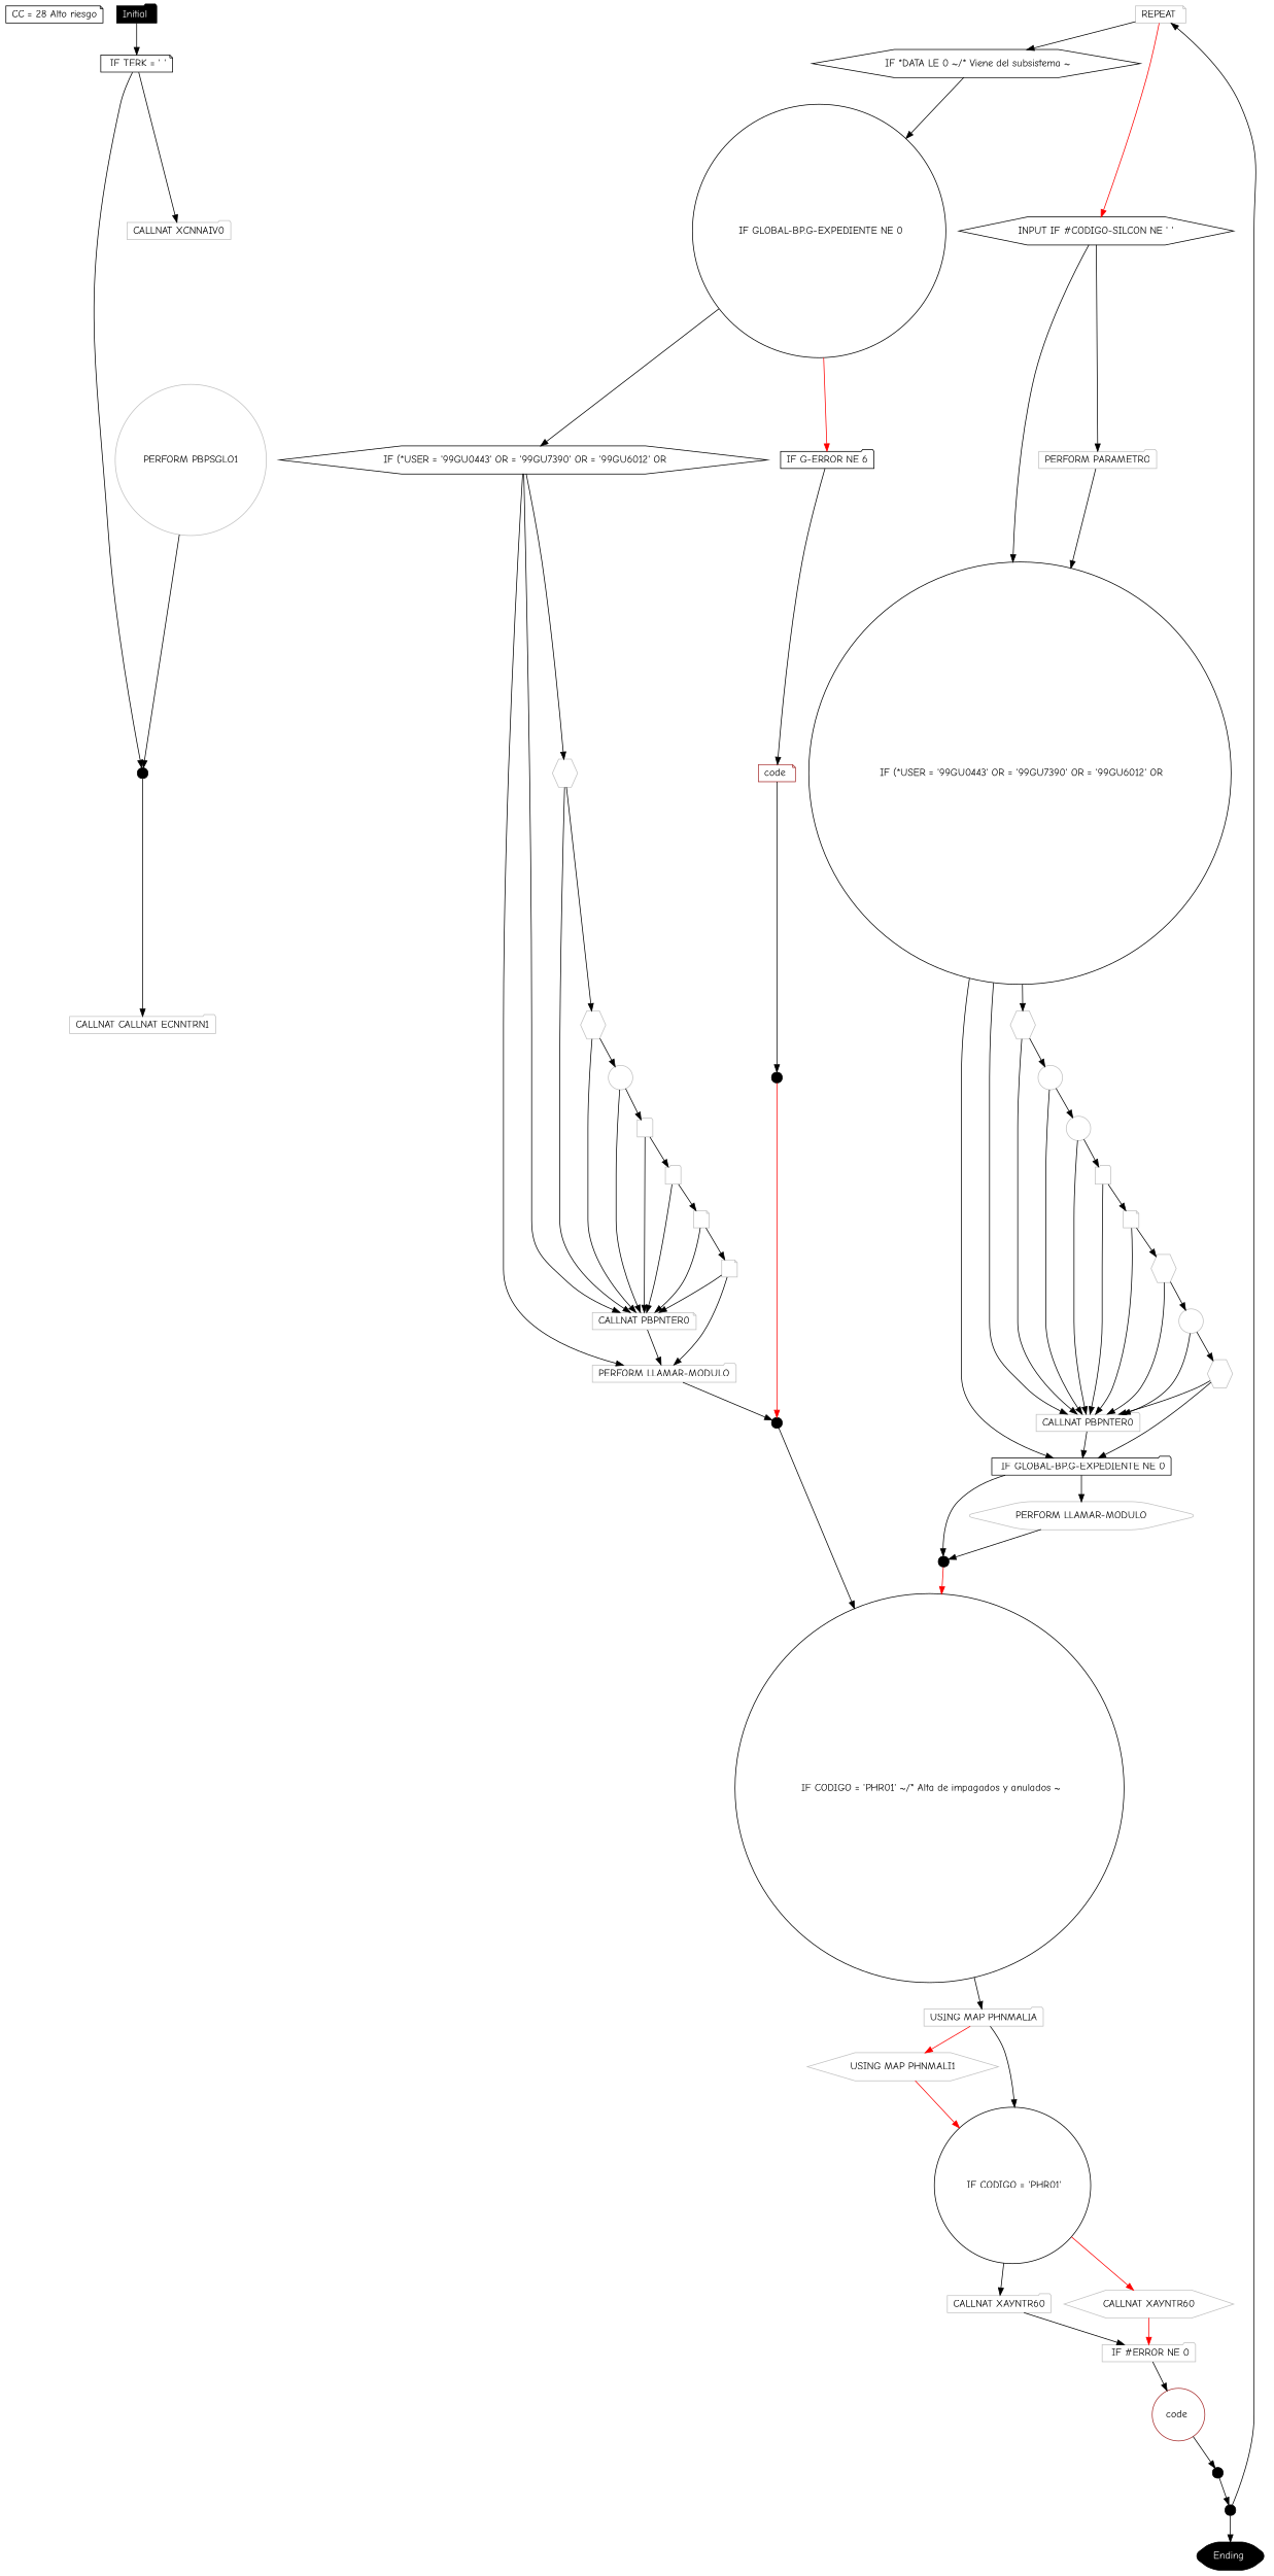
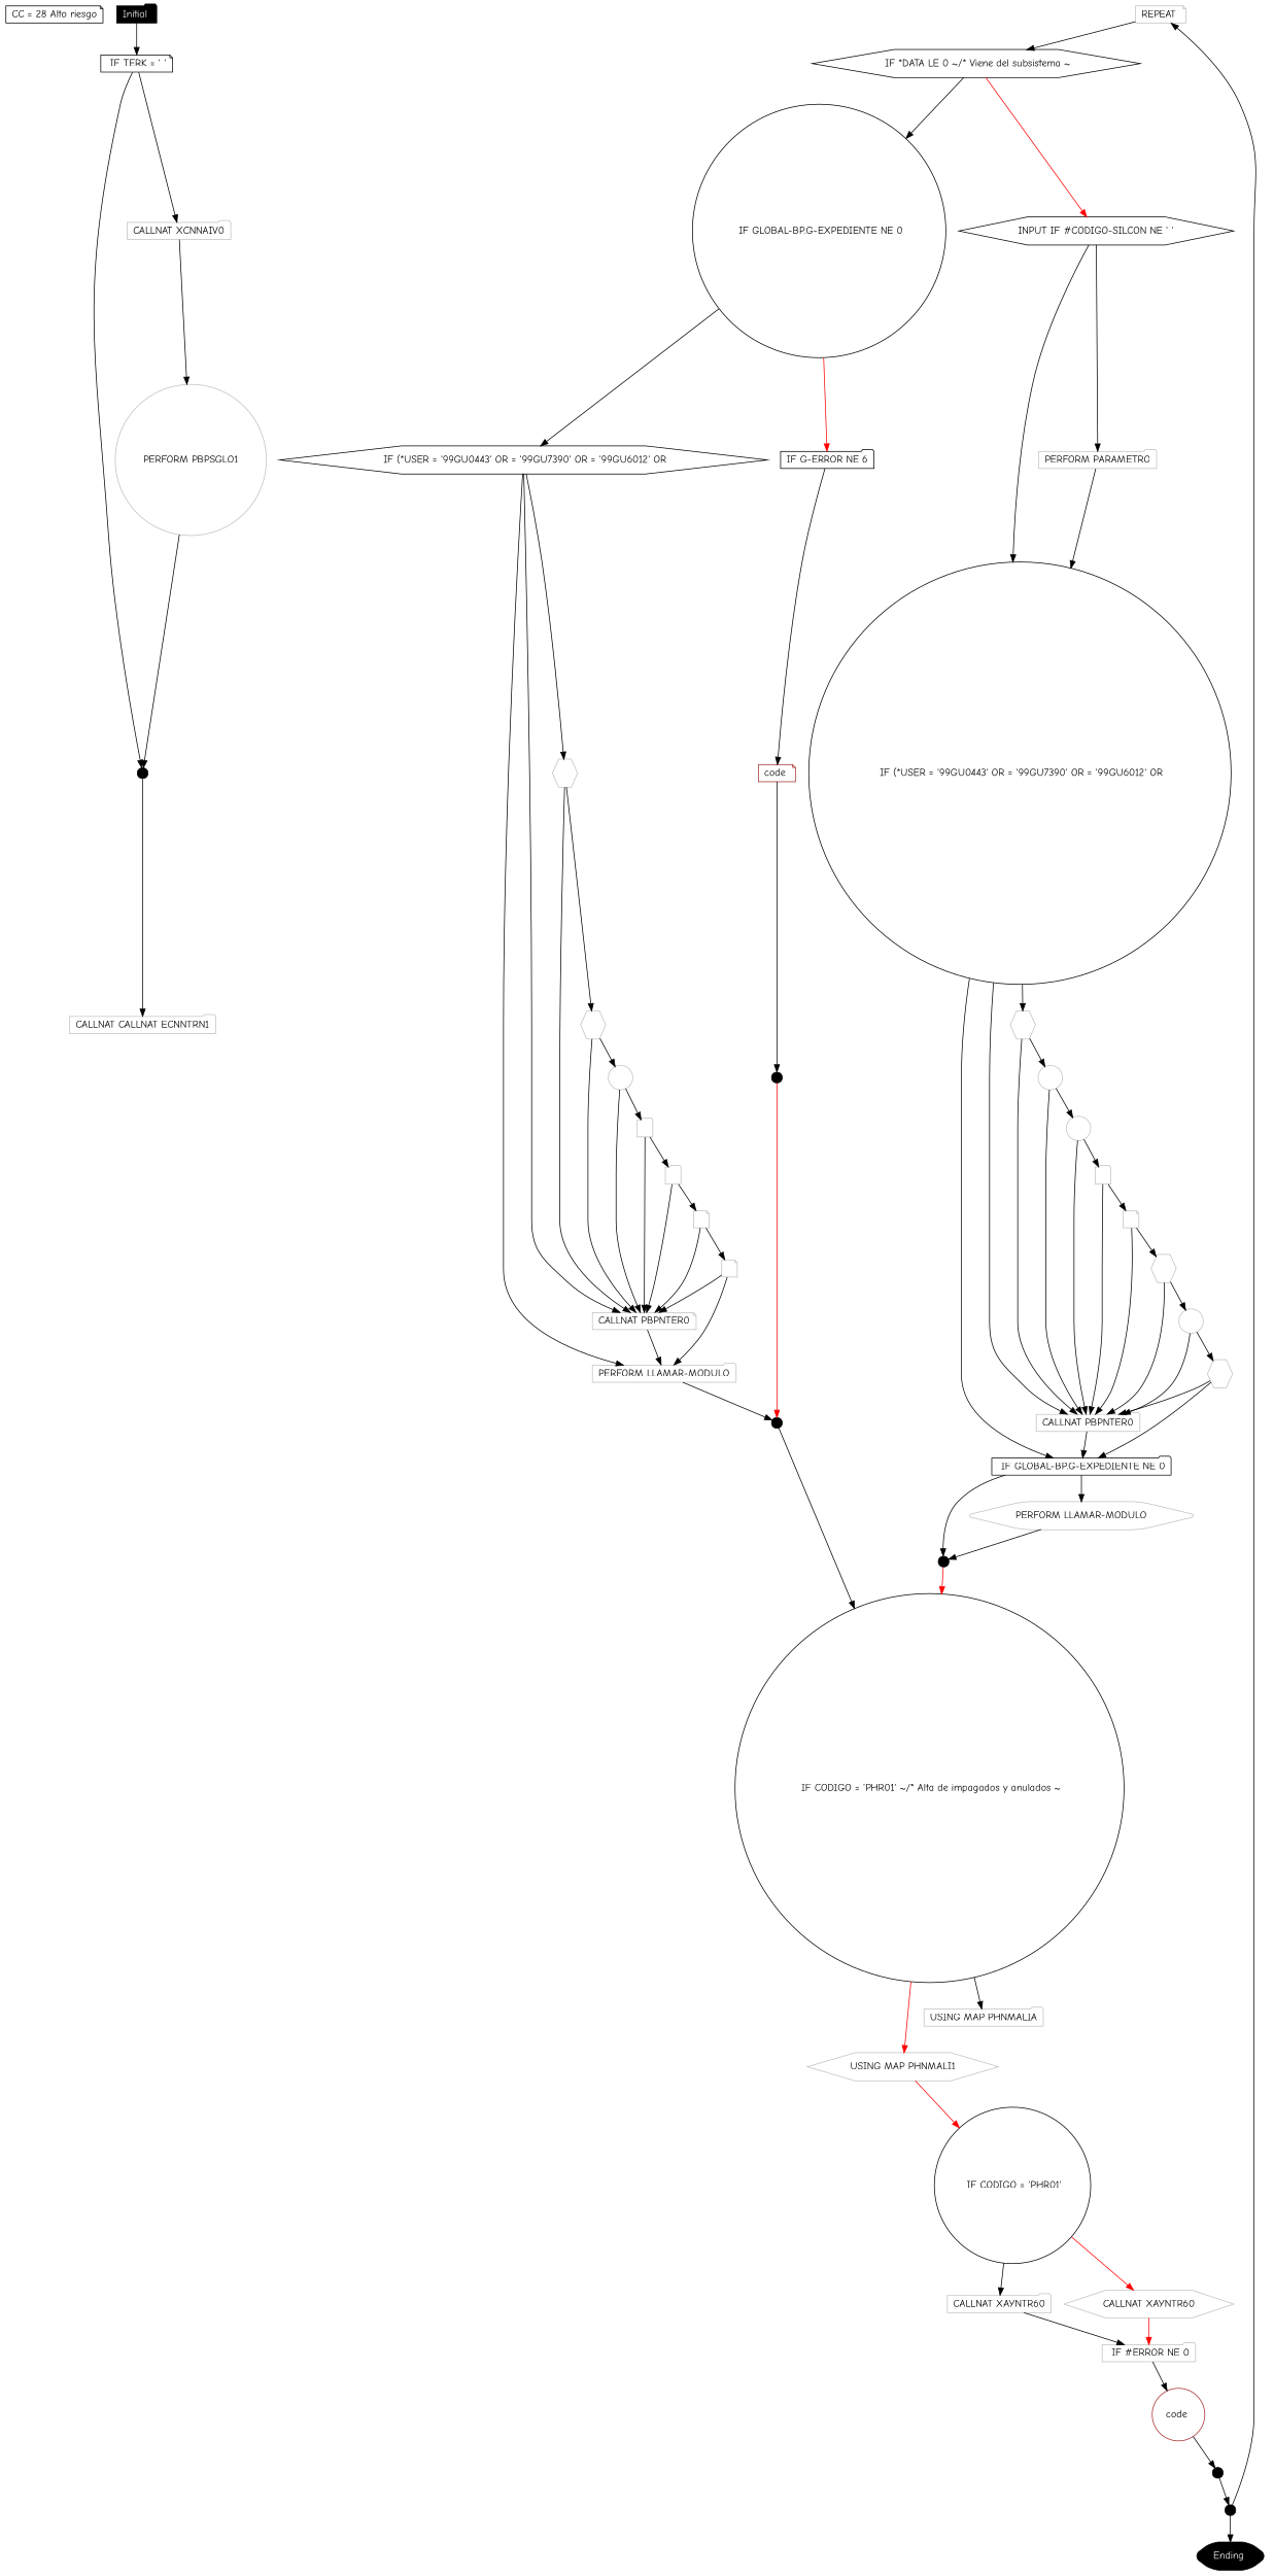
  digraph {
    beautify=true
    fontname="Comic Neue"
    node [color=grey fillcolor=white fontcolor=black fontname="Comic Neue" shape=folder]
    edge [color=black fontname="Comic Neue"]
    n1 [color=black height=.2 label="CC = 28 Alto riesgo" shape=note style="rounded, filled" width=.2]
    n2 [color=black height=.2 label=" IF TERK = ' '" shape=note width=.2]
    n3 [color=black fillcolor=black height=.2 label=" " shape=point style=rounded width=.2]
    n4 [height=.2 label="CALLNAT XCNNAIV0" style=rounded width=.2]
    n5 [height=.2 label="CALLNAT CALLNAT ECNNTRN1" style=rounded width=.2]
    n6 [height=.2 label="PERFORM PBPSGLO1" shape=circle style=rounded width=.2]
    n7 [color=black fillcolor=black fontcolor=white height=.2 label="Initial " style="rounded, filled" width=.2]
    n8 [height=.2 label="REPEAT " shape=note style=rounded width=.2]
    n9 [color=black height=.2 label=" IF *DATA LE 0 ~/* Viene del subsistema ~" shape=hexagon width=.2]
    n10 [color=black height=.2 label=" IF GLOBAL-BP.G-EXPEDIENTE NE 0" shape=circle width=.2]
    n11 [color=black height=.2 label="INPUT IF #CODIGO-SILCON NE ' '" shape=hexagon width=.2]
    n12 [color=black fillcolor=black height=.2 label=" " shape=point style=rounded width=.2]
    n13 [color=black fillcolor=black fontcolor=white height=.2 label="Ending " shape=hexagon style="rounded, filled" width=.2]
    n14 [color=black height=.2 label=" IF (*USER = '99GU0443' OR = '99GU7390' OR = '99GU6012' OR" shape=hexagon width=.2]
    n15 [color=black height=.2 label="IF G-ERROR NE 6" width=.2]
    n16 [color=black height=.2 label=" IF (*USER = '99GU0443' OR = '99GU7390' OR = '99GU6012' OR" shape=circle width=.2]
    n17 [height=.2 label="PERFORM PARAMETRO" width=.2]
    n18 [color=black height=.2 label=" IF CODIGO = 'PHR01' ~/* Alta de impagados y anulados ~" shape=circle width=.2]
    n19 [height=.2 label="USING MAP PHNMALIA" width=.2]
    n20 [height=.2 label="USING MAP PHNMALI1" shape=hexagon width=.2]
    n21 [color=black height=.2 label=" IF CODIGO = 'PHR01'" shape=circle width=.2]
    n22 [height=.2 label="PERFORM LLAMAR-MODULO" width=.2]
    n23 [height=.2 label="CALLNAT PBPNTER0" shape=note width=.2]
    n24 [height=.2 label=" " shape=hexagon width=.2]
    n25 [color=brown height=.2 label="code " shape=note width=.2]
    n26 [color=black fillcolor=black height=.2 label=" " shape=point style=rounded width=.2]
    n27 [height=.2 label=" " shape=hexagon width=.2]
    n28 [height=.2 label=" " shape=circle width=.2]
    n29 [height=.2 label=" " width=.2]
    n30 [height=.2 label=" " width=.2]
    n31 [height=.2 label=" " shape=note width=.2]
    n32 [height=.2 label=" " shape=note width=.2]
    n33 [color=black fillcolor=black height=.2 label=" " shape=point style=rounded width=.2]
    n34 [color=black height=.2 label=" IF GLOBAL-BP.G-EXPEDIENTE NE 0" width=.2]
    n35 [height=.2 label="CALLNAT PBPNTER0" width=.2]
    n36 [height=.2 label=" " shape=hexagon width=.2]
    n37 [color=black fillcolor=black height=.2 label=" " shape=point style=rounded width=.2]
    n38 [height=.2 label="PERFORM LLAMAR-MODULO" shape=hexagon style=rounded width=.2]
    n39 [height=.2 label=" " shape=circle width=.2]
    n40 [height=.2 label=" " shape=circle width=.2]
    n41 [height=.2 label=" " width=.2]
    n42 [height=.2 label=" " shape=note width=.2]
    n43 [height=.2 label=" " shape=hexagon width=.2]
    n44 [height=.2 label=" " shape=circle width=.2]
    n45 [height=.2 label=" " shape=hexagon width=.2]
    n46 [height=.2 label="CALLNAT XAYNTR60" width=.2]
    n47 [height=.2 label="CALLNAT XAYNTR60" shape=hexagon width=.2]
    n48 [height=.2 label=" IF #ERROR NE 0" width=.2]
    n49 [color=brown height=.2 label="code " shape=circle width=.2]
    n50 [color=black fillcolor=black height=.2 label=" " shape=point style=rounded width=.2]
    n2 -> n3
    n2 -> n4
    n3 -> n5
+   n4 -> n6
    n6 -> n3
    n7 -> n2
    n8 -> n9
    n9 -> n10
-   n8 -> n11 [color=red]
+   n9 -> n11 [color=red]
    n10 -> n14
    n10 -> n15 [color=red]
    n11 -> n16
    n11 -> n17
    n12 -> n8
    n12 -> n13
    n14 -> n22
    n14 -> n23
    n14 -> n24
    n15 -> n25
    n16 -> n34
    n16 -> n35
    n16 -> n36
    n17 -> n16
    n18 -> n19
-   n19 -> n20 [color=red]
-   n19 -> n21
+   n18 -> n20 [color=red]
    n20 -> n21 [color=red]
    n21 -> n46
    n21 -> n47 [color=red]
    n22 -> n26
    n23 -> n22
    n24 -> n23
    n24 -> n27
    n25 -> n33
    n26 -> n18
    n27 -> n23
    n27 -> n28
    n28 -> n23
    n28 -> n29
    n29 -> n23
    n29 -> n30
    n30 -> n23
    n30 -> n31
    n31 -> n23
    n31 -> n32
    n32 -> n22
    n32 -> n23
    n33 -> n26 [color=red]
    n34 -> n37
    n34 -> n38
    n35 -> n34
    n36 -> n35
    n36 -> n39
    n37 -> n18 [color=red]
    n38 -> n37
    n39 -> n35
    n39 -> n40
    n40 -> n35
    n40 -> n41
    n41 -> n35
    n41 -> n42
    n42 -> n35
    n42 -> n43
    n43 -> n35
    n43 -> n44
    n44 -> n35
    n44 -> n45
    n45 -> n34
    n45 -> n35
    n46 -> n48
    n47 -> n48 [color=red]
    n48 -> n49
    n49 -> n50
    n50 -> n12
  }
